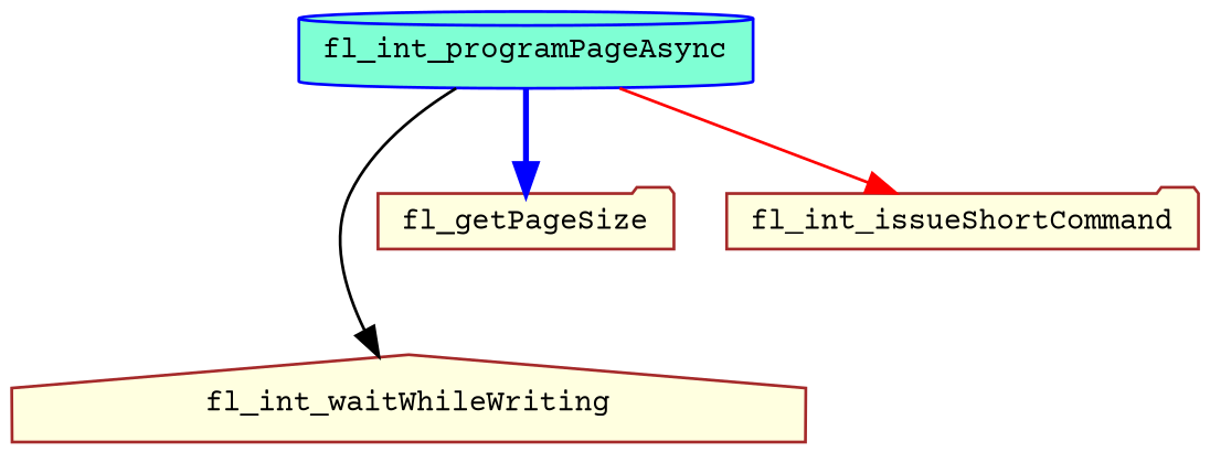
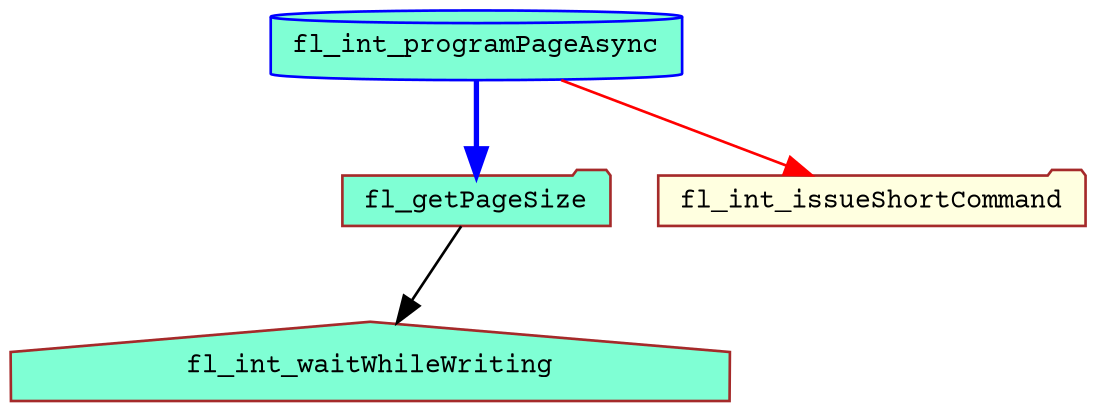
  digraph {
    fontname="Courier Prime"
    rankdir=TB
    node [color=brown fillcolor=aquamarine fontname="Courier Prime" fontsize=10 shape=folder style=filled]
    edge [fontname="Courier Prime" fontsize=10 labelfontname=Helvetica labelfontsize=10 style=solid]
    n1 [color=blue height=0.2 label=fl_int_programPageAsync shape=cylinder width=0.4]
-   n2 [fillcolor=lightyellow height=0.2 label=fl_int_waitWhileWriting shape=house width=0.4]
-   n3 [fillcolor=lightyellow height=0.2 label=fl_getPageSize width=0.4]
+   n2 [height=0.2 label=fl_int_waitWhileWriting shape=house width=0.4]
+   n3 [height=0.2 label=fl_getPageSize width=0.4]
    n4 [fillcolor=lightyellow height=0.2 label=fl_int_issueShortCommand width=0.4]
-   n1 -> n2 [color=black]
+   n3 -> n2 [color=black]
    n1 -> n3 [color=blue style=bold]
    n1 -> n4 [color=red]
  }
